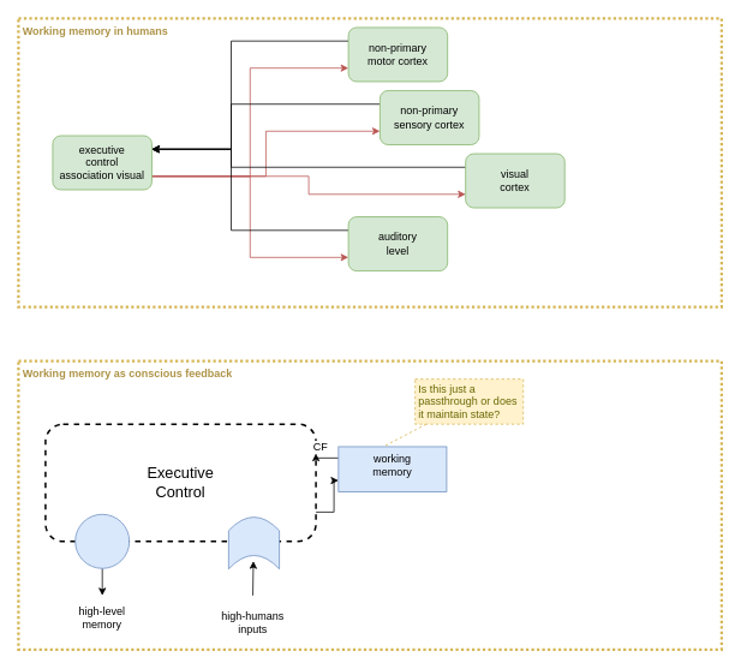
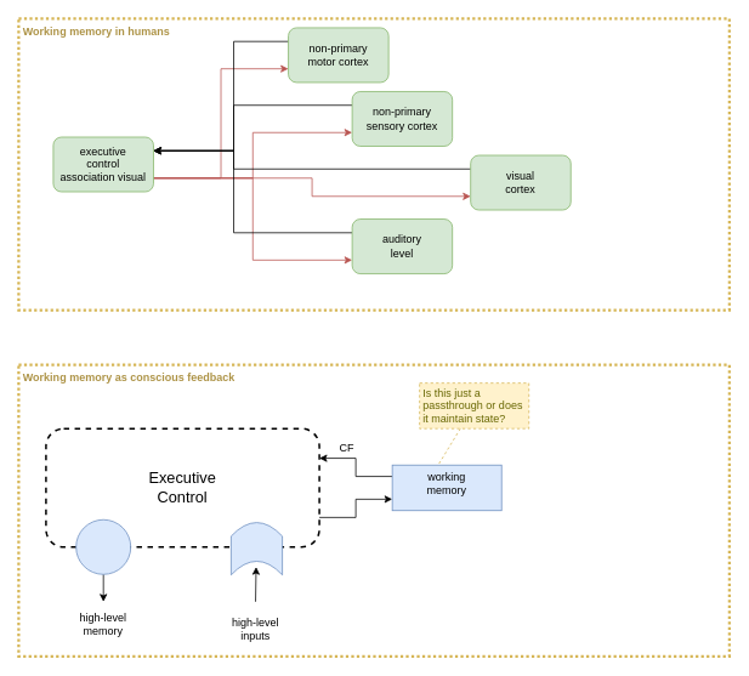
  <mxCell id="0" />
  <mxCell id="1" parent="0" />
  <mxCell id="2" value="Working memory in humans" style="rounded=0;whiteSpace=wrap;html=1;strokeColor=#d6b656;fillColor=none;dashed=1;strokeWidth=3;fontStyle=1;verticalAlign=top;align=left;spacing=2;spacingLeft=3;fontColor=#AD9346;dashPattern=1 1;perimeterSpacing=0;" parent="1" vertex="1"><mxGeometry x="20" y="20" width="780" height="320" as="geometry" /></mxCell>
  <mxCell id="3" value="Working memory as conscious feedback" style="rounded=0;whiteSpace=wrap;html=1;strokeColor=#d6b656;fillColor=none;dashed=1;strokeWidth=3;fontStyle=1;verticalAlign=top;align=left;spacing=2;spacingLeft=3;fontColor=#AD9346;dashPattern=1 1;perimeterSpacing=0;" parent="1" vertex="1"><mxGeometry x="20" y="400" width="780" height="320" as="geometry" /></mxCell>
  <mxCell id="4" style="edgeStyle=orthogonalEdgeStyle;rounded=0;orthogonalLoop=1;jettySize=auto;html=1;entryX=0;entryY=0.75;entryDx=0;entryDy=0;fontSize=12;exitX=1;exitY=0.75;exitDx=0;exitDy=0;" parent="1" source="5" target="14" edge="1"><mxGeometry relative="1" as="geometry" /></mxCell>
  <mxCell id="5" value="Executive&lt;br&gt;Control" style="rounded=1;whiteSpace=wrap;html=1;fillColor=none;dashed=1;strokeWidth=2;fontSize=17;" parent="1" vertex="1"><mxGeometry x="50" y="470" width="300" height="130" as="geometry" /></mxCell>
  <mxCell id="6" style="edgeStyle=none;rounded=0;orthogonalLoop=1;jettySize=auto;html=1;fontSize=17;" parent="1" source="7" edge="1"><mxGeometry relative="1" as="geometry"><mxPoint x="113" y="660" as="targetPoint" /></mxGeometry></mxCell>
  <mxCell id="7" value="" style="ellipse;whiteSpace=wrap;html=1;aspect=fixed;rounded=1;strokeWidth=1;fillColor=#dae8fc;strokeColor=#6c8ebf;fontSize=17;" parent="1" vertex="1"><mxGeometry x="83" y="570" width="60" height="60" as="geometry" /></mxCell>
  <mxCell id="8" style="edgeStyle=none;rounded=0;orthogonalLoop=1;jettySize=auto;html=1;entryX=0.5;entryY=1;entryDx=0;entryDy=0;fontSize=17;" parent="1" edge="1"><mxGeometry relative="1" as="geometry"><mxPoint x="280" y="660" as="sourcePoint" /><mxPoint x="280.62" y="621.87" as="targetPoint" /></mxGeometry></mxCell>
  <mxCell id="9" value="" style="shape=dataStorage;whiteSpace=wrap;html=1;fixedSize=1;rounded=1;strokeWidth=1;fillColor=#dae8fc;strokeColor=#6c8ebf;rotation=90;size=15;horizontal=1;fontSize=17;" parent="1" vertex="1"><mxGeometry x="252.5" y="573.75" width="57.5" height="56.25" as="geometry" /></mxCell>
- <mxCell id="10" value="high-humans&lt;br&gt;inputs" style="text;html=1;strokeColor=none;fillColor=none;align=center;verticalAlign=middle;whiteSpace=wrap;rounded=0;dashed=1;dashPattern=1 1;fontStyle=0" parent="1" vertex="1"><mxGeometry x="240" y="670" width="80" height="40" as="geometry" /></mxCell>
+ <mxCell id="10" value="high-level&lt;br&gt;inputs" style="text;html=1;strokeColor=none;fillColor=none;align=center;verticalAlign=middle;whiteSpace=wrap;rounded=0;dashed=1;dashPattern=1 1;fontStyle=0" parent="1" vertex="1"><mxGeometry x="240" y="670" width="80" height="40" as="geometry" /></mxCell>
  <mxCell id="11" value="high-level&lt;br&gt;memory" style="text;html=1;strokeColor=none;fillColor=none;align=center;verticalAlign=middle;whiteSpace=wrap;rounded=0;dashed=1;dashPattern=1 1;fontStyle=0" parent="1" vertex="1"><mxGeometry x="73" y="670" width="80" height="30" as="geometry" /></mxCell>
  <mxCell id="12" style="edgeStyle=orthogonalEdgeStyle;rounded=0;orthogonalLoop=1;jettySize=auto;html=1;entryX=1;entryY=0.25;entryDx=0;entryDy=0;fontSize=12;exitX=0;exitY=0.25;exitDx=0;exitDy=0;" parent="1" source="14" target="5" edge="1"><mxGeometry relative="1" as="geometry" /></mxCell>
  <mxCell id="13" value="CF" style="edgeLabel;html=1;align=center;verticalAlign=middle;resizable=0;points=[];fontSize=12;" parent="12" vertex="1" connectable="0"><mxGeometry x="0.429" y="1" relative="1" as="geometry"><mxPoint y="-13.49" as="offset" /></mxGeometry></mxCell>
- <mxCell id="14" value="working&lt;br style=&quot;font-size: 12px;&quot;&gt;memory" style="rounded=0;whiteSpace=wrap;html=1;fillColor=#dae8fc;strokeColor=#6c8ebf;fontSize=12;verticalAlign=top;" parent="1" vertex="1"><mxGeometry x="375" y="495" width="120" height="50" as="geometry" /></mxCell>
+ <mxCell id="14" value="working&lt;br style=&quot;font-size: 12px;&quot;&gt;memory" style="rounded=0;whiteSpace=wrap;html=1;fillColor=#dae8fc;strokeColor=#6c8ebf;fontSize=12;verticalAlign=top;" parent="1" vertex="1"><mxGeometry x="430" y="510" width="120" height="50" as="geometry" /></mxCell>
  <mxCell id="15" value="Is this just a passthrough or does it maintain state?" style="rounded=0;whiteSpace=wrap;html=1;align=left;fillColor=#fff2cc;strokeColor=#d6b656;fontColor=#666600;dashed=1;spacingLeft=2;spacingRight=2;" parent="1" vertex="1"><mxGeometry x="460" y="420" width="120" height="50" as="geometry" /></mxCell>
  <mxCell id="16" style="rounded=0;jumpStyle=arc;orthogonalLoop=1;jettySize=auto;html=1;strokeWidth=1;fontColor=#666600;dashed=1;strokeColor=#d6b656;fillColor=#fff2cc;endArrow=none;endFill=0;entryX=0.423;entryY=-0.012;entryDx=0;entryDy=0;entryPerimeter=0;" parent="1" source="15" target="14" edge="1"><mxGeometry relative="1" as="geometry"><mxPoint x="480" y="520" as="targetPoint" /><mxPoint x="791.771" y="367.51" as="sourcePoint" /></mxGeometry></mxCell>
  <mxCell id="17" style="edgeStyle=orthogonalEdgeStyle;rounded=0;orthogonalLoop=1;jettySize=auto;html=1;entryX=0;entryY=0.75;entryDx=0;entryDy=0;fontSize=12;exitX=1;exitY=0.75;exitDx=0;exitDy=0;fillColor=#f8cecc;strokeColor=#b85450;" parent="1" source="21" target="25" edge="1"><mxGeometry relative="1" as="geometry" /></mxCell>
  <mxCell id="18" style="edgeStyle=orthogonalEdgeStyle;rounded=0;orthogonalLoop=1;jettySize=auto;html=1;entryX=0;entryY=0.75;entryDx=0;entryDy=0;fontSize=12;exitX=1;exitY=0.75;exitDx=0;exitDy=0;fillColor=#f8cecc;strokeColor=#b85450;" parent="1" source="21" target="29" edge="1"><mxGeometry relative="1" as="geometry" /></mxCell>
  <mxCell id="19" style="edgeStyle=orthogonalEdgeStyle;rounded=0;orthogonalLoop=1;jettySize=auto;html=1;entryX=0;entryY=0.75;entryDx=0;entryDy=0;fontSize=12;exitX=1;exitY=0.75;exitDx=0;exitDy=0;fillColor=#f8cecc;strokeColor=#b85450;" parent="1" source="21" target="23" edge="1"><mxGeometry relative="1" as="geometry" /></mxCell>
  <mxCell id="20" style="edgeStyle=orthogonalEdgeStyle;rounded=0;orthogonalLoop=1;jettySize=auto;html=1;entryX=0;entryY=0.75;entryDx=0;entryDy=0;fontSize=12;exitX=1;exitY=0.75;exitDx=0;exitDy=0;fillColor=#f8cecc;strokeColor=#b85450;" parent="1" source="21" target="27" edge="1"><mxGeometry relative="1" as="geometry" /></mxCell>
  <mxCell id="21" value="executive&lt;br&gt;control&lt;br&gt;association visual" style="rounded=1;whiteSpace=wrap;html=1;fillColor=#d5e8d4;strokeColor=#82b366;verticalAlign=middle;" parent="1" vertex="1"><mxGeometry x="58" y="150" width="110" height="60" as="geometry" /></mxCell>
  <mxCell id="22" style="edgeStyle=orthogonalEdgeStyle;rounded=0;orthogonalLoop=1;jettySize=auto;html=1;entryX=1;entryY=0.25;entryDx=0;entryDy=0;fontSize=12;exitX=0;exitY=0.25;exitDx=0;exitDy=0;" parent="1" source="23" target="21" edge="1"><mxGeometry relative="1" as="geometry"><Array as="points"><mxPoint x="256" y="185" /><mxPoint x="256" y="165" /></Array></mxGeometry></mxCell>
  <mxCell id="23" value="visual&lt;br&gt;cortex" style="rounded=1;whiteSpace=wrap;html=1;fillColor=#d5e8d4;strokeColor=#82b366;verticalAlign=middle;" parent="1" vertex="1"><mxGeometry x="516" y="170" width="110" height="60" as="geometry" /></mxCell>
  <mxCell id="24" style="edgeStyle=orthogonalEdgeStyle;rounded=0;orthogonalLoop=1;jettySize=auto;html=1;entryX=1;entryY=0.25;entryDx=0;entryDy=0;fontSize=12;exitX=0;exitY=0.25;exitDx=0;exitDy=0;" parent="1" source="25" target="21" edge="1"><mxGeometry relative="1" as="geometry"><Array as="points"><mxPoint x="256" y="45" /><mxPoint x="256" y="165" /></Array></mxGeometry></mxCell>
- <mxCell id="25" value="non-primary&lt;br&gt;motor cortex" style="rounded=1;whiteSpace=wrap;html=1;fillColor=#d5e8d4;strokeColor=#82b366;verticalAlign=middle;" parent="1" vertex="1"><mxGeometry x="386" y="30" width="110" height="60" as="geometry" /></mxCell>
+ <mxCell id="25" value="non-primary&lt;br&gt;motor cortex" style="rounded=1;whiteSpace=wrap;html=1;fillColor=#d5e8d4;strokeColor=#82b366;verticalAlign=middle;" parent="1" vertex="1"><mxGeometry x="316" y="30" width="110" height="60" as="geometry" /></mxCell>
  <mxCell id="26" style="edgeStyle=orthogonalEdgeStyle;rounded=0;orthogonalLoop=1;jettySize=auto;html=1;entryX=1;entryY=0.25;entryDx=0;entryDy=0;fontSize=12;exitX=0;exitY=0.25;exitDx=0;exitDy=0;" parent="1" source="27" target="21" edge="1"><mxGeometry relative="1" as="geometry"><Array as="points"><mxPoint x="256" y="255" /><mxPoint x="256" y="165" /></Array></mxGeometry></mxCell>
  <mxCell id="27" value="auditory&lt;br&gt;level" style="rounded=1;whiteSpace=wrap;html=1;fillColor=#d5e8d4;strokeColor=#82b366;verticalAlign=middle;" parent="1" vertex="1"><mxGeometry x="386" y="240" width="110" height="60" as="geometry" /></mxCell>
  <mxCell id="28" style="edgeStyle=orthogonalEdgeStyle;rounded=0;orthogonalLoop=1;jettySize=auto;html=1;entryX=1;entryY=0.25;entryDx=0;entryDy=0;fontSize=12;exitX=0;exitY=0.25;exitDx=0;exitDy=0;" parent="1" source="29" target="21" edge="1"><mxGeometry relative="1" as="geometry"><Array as="points"><mxPoint x="256" y="115" /><mxPoint x="256" y="165" /></Array></mxGeometry></mxCell>
- <mxCell id="29" value="non-primary sensory&amp;nbsp;cortex" style="rounded=1;whiteSpace=wrap;html=1;fillColor=#d5e8d4;strokeColor=#82b366;verticalAlign=middle;" parent="1" vertex="1"><mxGeometry x="421" y="100" width="110" height="60" as="geometry" /></mxCell>
+ <mxCell id="29" value="non-primary sensory&amp;nbsp;cortex" style="rounded=1;whiteSpace=wrap;html=1;fillColor=#d5e8d4;strokeColor=#82b366;verticalAlign=middle;" parent="1" vertex="1"><mxGeometry x="386" y="100" width="110" height="60" as="geometry" /></mxCell>
